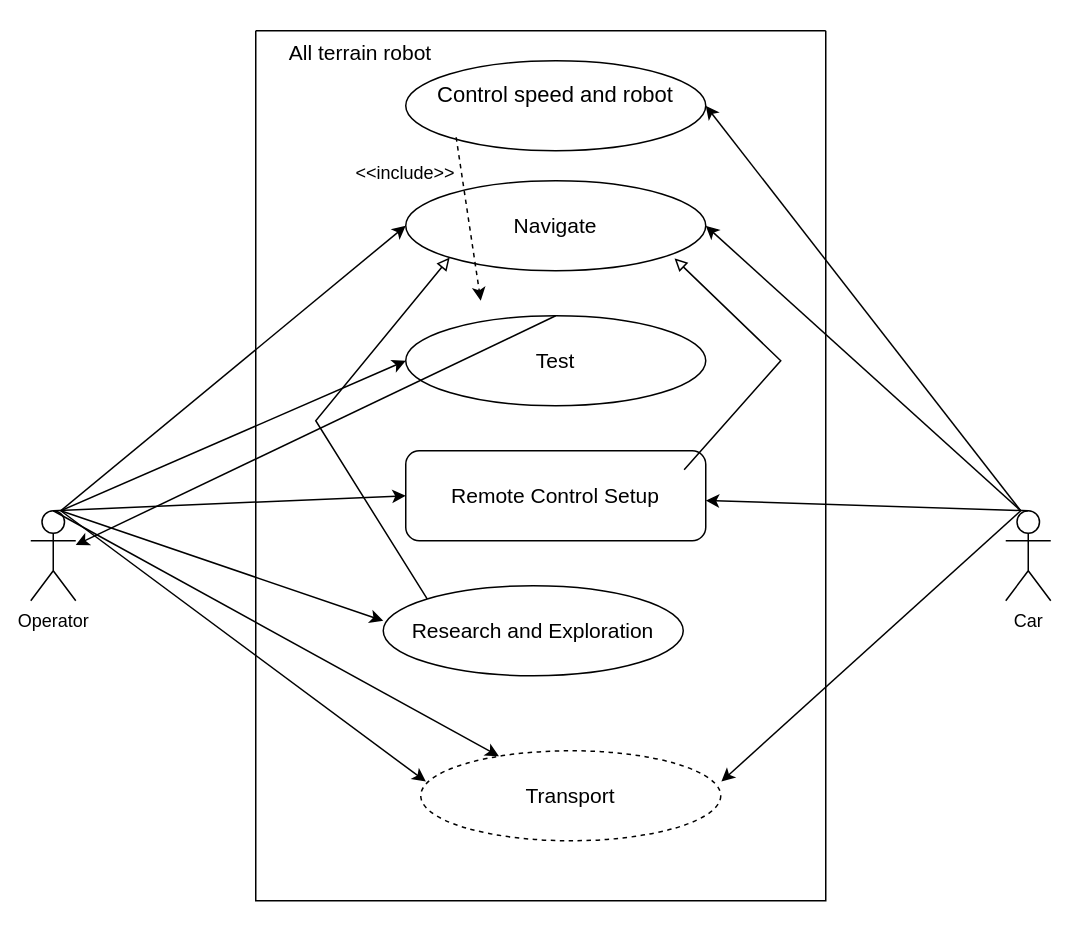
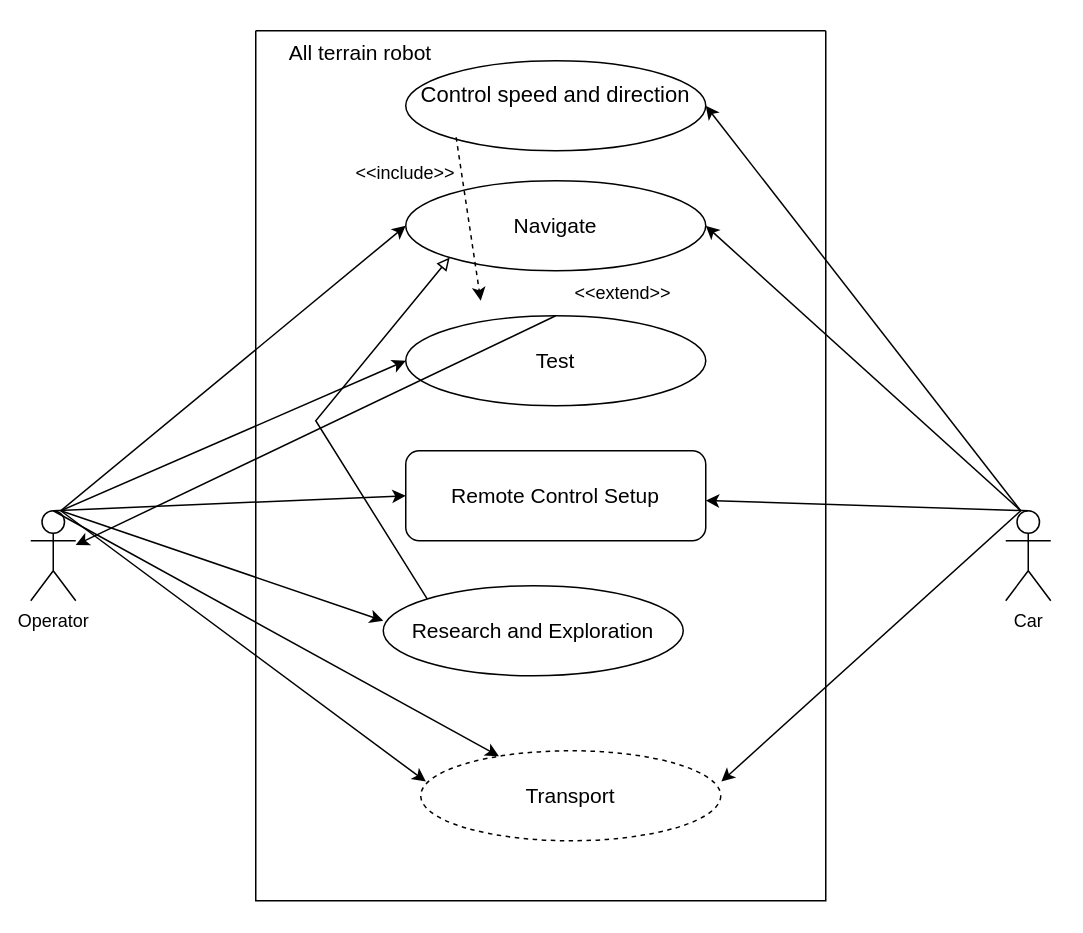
  <mxCell id="0" />
  <mxCell id="1" parent="0" />
  <mxCell id="2" value="" style="swimlane;startSize=0;" parent="1" vertex="1"><mxGeometry x="170" y="20" width="380" height="580" as="geometry" /></mxCell>
- <mxCell id="3" value="&#10;&lt;b id=&quot;docs-internal-guid-31b45207-7fff-db19-d693-8c355f4e6a58&quot; style=&quot;font-weight:normal;&quot;&gt;&lt;span style=&quot;font-size: 11pt; font-family: Arial; color: rgb(0, 0, 0); background-color: transparent; font-weight: 400; font-style: normal; font-variant: normal; text-decoration: none; vertical-align: baseline;&quot;&gt;Control speed and robot&lt;/span&gt;&lt;/b&gt;&#10;&#10;" style="ellipse;whiteSpace=wrap;html=1;" parent="2" vertex="1"><mxGeometry x="100" y="20" width="200" height="60" as="geometry" /></mxCell>
+ <mxCell id="3" value="&#10;&lt;b id=&quot;docs-internal-guid-31b45207-7fff-db19-d693-8c355f4e6a58&quot; style=&quot;font-weight:normal;&quot;&gt;&lt;span style=&quot;font-size: 11pt; font-family: Arial; color: rgb(0, 0, 0); background-color: transparent; font-weight: 400; font-style: normal; font-variant: normal; text-decoration: none; vertical-align: baseline;&quot;&gt;Control speed and direction&lt;/span&gt;&lt;/b&gt;&#10;&#10;" style="ellipse;whiteSpace=wrap;html=1;" parent="2" vertex="1"><mxGeometry x="100" y="20" width="200" height="60" as="geometry" /></mxCell>
  <mxCell id="4" value="&lt;font style=&quot;font-size: 14px;&quot;&gt;Navigate&lt;/font&gt;&lt;span id=&quot;docs-internal-guid-dbecc393-7fff-f5e5-62f5-120549d331b3&quot;&gt;&lt;/span&gt;&lt;span id=&quot;docs-internal-guid-dbecc393-7fff-f5e5-62f5-120549d331b3&quot;&gt;&lt;/span&gt;&lt;span id=&quot;docs-internal-guid-dbecc393-7fff-f5e5-62f5-120549d331b3&quot;&gt;&lt;/span&gt;&lt;span id=&quot;docs-internal-guid-dbecc393-7fff-f5e5-62f5-120549d331b3&quot;&gt;&lt;/span&gt;&lt;span id=&quot;docs-internal-guid-dbecc393-7fff-f5e5-62f5-120549d331b3&quot;&gt;&lt;/span&gt;&lt;span id=&quot;docs-internal-guid-dbecc393-7fff-f5e5-62f5-120549d331b3&quot;&gt;&lt;/span&gt;&lt;span id=&quot;docs-internal-guid-dbecc393-7fff-f5e5-62f5-120549d331b3&quot;&gt;&lt;/span&gt;" style="ellipse;whiteSpace=wrap;html=1;" parent="2" vertex="1"><mxGeometry x="100" y="100" width="200" height="60" as="geometry" /></mxCell>
  <mxCell id="5" value="&lt;font style=&quot;font-size: 14px;&quot;&gt;Research and Exploration&lt;/font&gt;" style="ellipse;whiteSpace=wrap;html=1;" parent="2" vertex="1"><mxGeometry x="85" y="370" width="200" height="60" as="geometry" /></mxCell>
  <mxCell id="6" value="&lt;font style=&quot;font-size: 14px;&quot;&gt;Remote Control Setup&lt;/font&gt;" style="whiteSpace=wrap;html=1;rounded=1;" parent="2" vertex="1"><mxGeometry x="100" y="280" width="200" height="60" as="geometry" /></mxCell>
  <mxCell id="7" value="&lt;font style=&quot;font-size: 14px;&quot;&gt;Test&lt;/font&gt;" style="ellipse;whiteSpace=wrap;html=1;" parent="2" vertex="1"><mxGeometry x="100" y="190" width="200" height="60" as="geometry" /></mxCell>
  <mxCell id="8" value="&lt;font style=&quot;font-size: 14px;&quot;&gt;Transport&lt;/font&gt;" style="ellipse;whiteSpace=wrap;html=1;dashed=1;" parent="2" vertex="1"><mxGeometry x="110" y="480" width="200" height="60" as="geometry" /></mxCell>
  <mxCell id="9" value="&amp;lt;&amp;lt;include&amp;gt;&amp;gt;" style="text;html=1;strokeColor=none;fillColor=none;align=center;verticalAlign=middle;whiteSpace=wrap;rounded=0;" vertex="1" parent="2"><mxGeometry x="70" y="80" width="60" height="30" as="geometry" /></mxCell>
  <mxCell id="10" value="" style="endArrow=classic;html=1;rounded=0;exitX=0.5;exitY=0;exitDx=0;exitDy=0;" edge="1" parent="2" source="7" target="15"><mxGeometry width="50" height="50" relative="1" as="geometry"><mxPoint x="130" y="290" as="sourcePoint" /><mxPoint x="180" y="240" as="targetPoint" /></mxGeometry></mxCell>
+ <mxCell id="11" value="&amp;lt;&amp;lt;extend&amp;gt;&amp;gt;" style="text;html=1;strokeColor=none;fillColor=none;align=center;verticalAlign=middle;whiteSpace=wrap;rounded=0;" vertex="1" parent="2"><mxGeometry x="215" y="160" width="60" height="30" as="geometry" /></mxCell>
  <mxCell id="12" value="" style="endArrow=block;html=1;rounded=0;exitX=0;exitY=0;exitDx=0;exitDy=0;entryX=0;entryY=1;entryDx=0;entryDy=0;endFill=0;" edge="1" parent="2" source="5" target="4"><mxGeometry width="50" height="50" relative="1" as="geometry"><mxPoint x="130" y="360" as="sourcePoint" /><mxPoint x="180" y="310" as="targetPoint" /><Array as="points"><mxPoint x="40" y="260" /></Array></mxGeometry></mxCell>
- <mxCell id="13" value="" style="endArrow=block;html=1;rounded=0;exitX=0.928;exitY=0.21;exitDx=0;exitDy=0;exitPerimeter=0;entryX=0.896;entryY=0.863;entryDx=0;entryDy=0;entryPerimeter=0;endFill=0;" edge="1" parent="2" source="6" target="4"><mxGeometry width="50" height="50" relative="1" as="geometry"><mxPoint x="130" y="330" as="sourcePoint" /><mxPoint x="180" y="280" as="targetPoint" /><Array as="points"><mxPoint x="350" y="220" /></Array></mxGeometry></mxCell>
  <mxCell id="14" value="&lt;font style=&quot;font-size: 14px;&quot;&gt;All terrain robot&lt;/font&gt;" style="text;html=1;strokeColor=none;fillColor=none;align=center;verticalAlign=middle;whiteSpace=wrap;rounded=0;" vertex="1" parent="2"><mxGeometry x="10" width="120" height="30" as="geometry" /></mxCell>
  <mxCell id="15" value="Operator" style="shape=umlActor;verticalLabelPosition=bottom;verticalAlign=top;html=1;outlineConnect=0;" parent="1" vertex="1"><mxGeometry x="20" y="340" width="30" height="60" as="geometry" /></mxCell>
  <mxCell id="16" value="Car" style="shape=umlActor;verticalLabelPosition=bottom;verticalAlign=top;html=1;outlineConnect=0;" parent="1" vertex="1"><mxGeometry x="670" y="340" width="30" height="60" as="geometry" /></mxCell>
  <mxCell id="17" value="" style="endArrow=classic;html=1;rounded=0;fontSize=14;exitX=0.5;exitY=0;exitDx=0;exitDy=0;exitPerimeter=0;" parent="1" source="15" target="8" edge="1"><mxGeometry width="50" height="50" relative="1" as="geometry"><mxPoint x="370" y="400" as="sourcePoint" /><mxPoint x="420" y="350" as="targetPoint" /></mxGeometry></mxCell>
  <mxCell id="18" value="" style="endArrow=classic;html=1;rounded=0;fontSize=14;entryX=0;entryY=0.5;entryDx=0;entryDy=0;" parent="1" target="4" edge="1"><mxGeometry width="50" height="50" relative="1" as="geometry"><mxPoint x="40" y="340" as="sourcePoint" /><mxPoint x="420" y="350" as="targetPoint" /></mxGeometry></mxCell>
  <mxCell id="19" value="" style="endArrow=classic;html=1;rounded=0;fontSize=14;entryX=0;entryY=0.5;entryDx=0;entryDy=0;" parent="1" target="7" edge="1"><mxGeometry width="50" height="50" relative="1" as="geometry"><mxPoint x="40" y="340" as="sourcePoint" /><mxPoint x="420" y="350" as="targetPoint" /></mxGeometry></mxCell>
  <mxCell id="20" value="" style="endArrow=classic;html=1;rounded=0;fontSize=14;exitX=0.5;exitY=0;exitDx=0;exitDy=0;exitPerimeter=0;entryX=0;entryY=0.5;entryDx=0;entryDy=0;" parent="1" source="15" target="6" edge="1"><mxGeometry width="50" height="50" relative="1" as="geometry"><mxPoint x="370" y="400" as="sourcePoint" /><mxPoint x="420" y="350" as="targetPoint" /></mxGeometry></mxCell>
  <mxCell id="21" value="" style="endArrow=classic;html=1;rounded=0;fontSize=14;entryX=0;entryY=0.39;entryDx=0;entryDy=0;entryPerimeter=0;" parent="1" target="5" edge="1"><mxGeometry width="50" height="50" relative="1" as="geometry"><mxPoint x="40" y="340" as="sourcePoint" /><mxPoint x="420" y="350" as="targetPoint" /></mxGeometry></mxCell>
  <mxCell id="22" value="" style="endArrow=classic;html=1;rounded=0;fontSize=14;entryX=0.017;entryY=0.343;entryDx=0;entryDy=0;entryPerimeter=0;" parent="1" target="8" edge="1"><mxGeometry width="50" height="50" relative="1" as="geometry"><mxPoint x="40" y="340" as="sourcePoint" /><mxPoint x="420" y="490" as="targetPoint" /></mxGeometry></mxCell>
  <mxCell id="23" value="" style="endArrow=classic;html=1;rounded=0;fontSize=14;entryX=1;entryY=0.5;entryDx=0;entryDy=0;" parent="1" target="3" edge="1"><mxGeometry width="50" height="50" relative="1" as="geometry"><mxPoint x="680" y="340" as="sourcePoint" /><mxPoint x="420" y="340" as="targetPoint" /></mxGeometry></mxCell>
  <mxCell id="24" value="" style="endArrow=classic;html=1;rounded=0;fontSize=14;entryX=1;entryY=0.5;entryDx=0;entryDy=0;" parent="1" target="4" edge="1"><mxGeometry width="50" height="50" relative="1" as="geometry"><mxPoint x="680" y="340" as="sourcePoint" /><mxPoint x="420" y="340" as="targetPoint" /></mxGeometry></mxCell>
  <mxCell id="25" value="" style="endArrow=classic;html=1;rounded=0;fontSize=14;exitX=0.5;exitY=0;exitDx=0;exitDy=0;exitPerimeter=0;" parent="1" source="16" target="6" edge="1"><mxGeometry width="50" height="50" relative="1" as="geometry"><mxPoint x="370" y="390" as="sourcePoint" /><mxPoint x="420" y="340" as="targetPoint" /></mxGeometry></mxCell>
  <mxCell id="26" value="" style="endArrow=classic;html=1;rounded=0;fontSize=14;entryX=1.002;entryY=0.343;entryDx=0;entryDy=0;entryPerimeter=0;" parent="1" edge="1" target="8"><mxGeometry width="50" height="50" relative="1" as="geometry"><mxPoint x="680" y="340" as="sourcePoint" /><mxPoint x="460" y="670" as="targetPoint" /></mxGeometry></mxCell>
  <mxCell id="27" value="" style="endArrow=classic;html=1;rounded=0;dashed=1;exitX=1.06;exitY=-0.3;exitDx=0;exitDy=0;exitPerimeter=0;" edge="1" parent="1" source="9"><mxGeometry width="50" height="50" relative="1" as="geometry"><mxPoint x="300" y="440" as="sourcePoint" /><mxPoint x="320" y="200" as="targetPoint" /></mxGeometry></mxCell>
